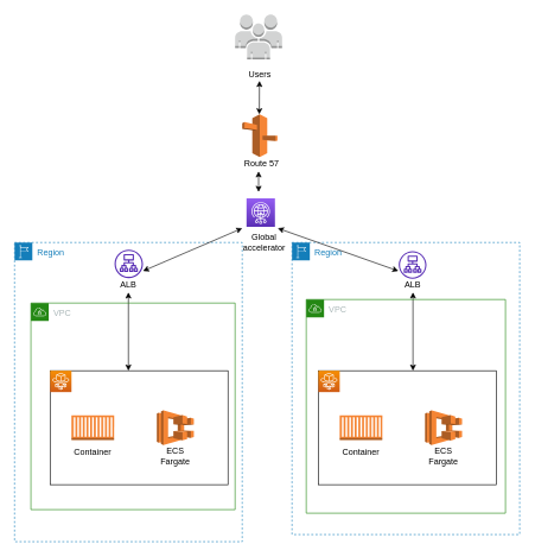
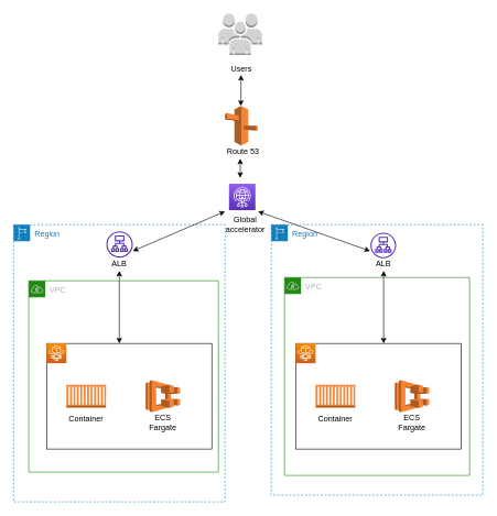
  <mxCell id="0" />
  <mxCell id="1" parent="0" />
  <mxCell id="2" value="" style="endArrow=classic;startArrow=classic;html=1;" parent="1" edge="1"><mxGeometry width="50" height="50" relative="1" as="geometry"><mxPoint x="180" y="520" as="sourcePoint" /><mxPoint x="180" y="410" as="targetPoint" /></mxGeometry></mxCell>
  <mxCell id="3" value="" style="endArrow=classic;startArrow=classic;html=1;" parent="1" edge="1"><mxGeometry width="50" height="50" relative="1" as="geometry"><mxPoint x="580" y="520" as="sourcePoint" /><mxPoint x="580" y="410" as="targetPoint" /></mxGeometry></mxCell>
  <mxCell id="4" value="Global accelerator" style="text;html=1;strokeColor=none;fillColor=none;align=center;verticalAlign=middle;whiteSpace=wrap;rounded=0;" parent="1" vertex="1"><mxGeometry x="326" y="329" width="90" height="20" as="geometry" /></mxCell>
  <mxCell id="5" value="ALB" style="text;html=1;strokeColor=none;fillColor=none;align=center;verticalAlign=middle;whiteSpace=wrap;rounded=0;" parent="1" vertex="1"><mxGeometry x="160" y="390" width="40" height="20" as="geometry" /></mxCell>
  <mxCell id="6" value="ALB" style="text;html=1;strokeColor=none;fillColor=none;align=center;verticalAlign=middle;whiteSpace=wrap;rounded=0;" parent="1" vertex="1"><mxGeometry x="560" y="390" width="40" height="20" as="geometry" /></mxCell>
  <mxCell id="7" value="Users&lt;br&gt;" style="text;html=1;strokeColor=none;fillColor=none;align=center;verticalAlign=middle;whiteSpace=wrap;rounded=0;" parent="1" vertex="1"><mxGeometry x="345" y="94" width="40" height="20" as="geometry" /></mxCell>
- <mxCell id="8" value="Route 57" style="text;html=1;strokeColor=none;fillColor=none;align=center;verticalAlign=middle;whiteSpace=wrap;rounded=0;" parent="1" vertex="1"><mxGeometry x="340" y="220" width="55" height="20" as="geometry" /></mxCell>
+ <mxCell id="8" value="Route 53" style="text;html=1;strokeColor=none;fillColor=none;align=center;verticalAlign=middle;whiteSpace=wrap;rounded=0;" parent="1" vertex="1"><mxGeometry x="340" y="220" width="55" height="20" as="geometry" /></mxCell>
  <mxCell id="9" value="Components" parent="0" />
  <mxCell id="10" value="Region" style="points=[[0,0],[0.25,0],[0.5,0],[0.75,0],[1,0],[1,0.25],[1,0.5],[1,0.75],[1,1],[0.75,1],[0.5,1],[0.25,1],[0,1],[0,0.75],[0,0.5],[0,0.25]];outlineConnect=0;gradientColor=none;html=1;whiteSpace=wrap;fontSize=12;fontStyle=0;shape=mxgraph.aws4.group;grIcon=mxgraph.aws4.group_region;strokeColor=#147EBA;fillColor=none;verticalAlign=top;align=left;spacingLeft=30;fontColor=#147EBA;dashed=1;" parent="9" vertex="1"><mxGeometry x="20" y="340" width="320" height="420" as="geometry" /></mxCell>
  <mxCell id="11" value="Region" style="points=[[0,0],[0.25,0],[0.5,0],[0.75,0],[1,0],[1,0.25],[1,0.5],[1,0.75],[1,1],[0.75,1],[0.5,1],[0.25,1],[0,1],[0,0.75],[0,0.5],[0,0.25]];outlineConnect=0;gradientColor=none;html=1;whiteSpace=wrap;fontSize=12;fontStyle=0;shape=mxgraph.aws4.group;grIcon=mxgraph.aws4.group_region;strokeColor=#147EBA;fillColor=none;verticalAlign=top;align=left;spacingLeft=30;fontColor=#147EBA;dashed=1;" parent="9" vertex="1"><mxGeometry x="410" y="340" width="320" height="410" as="geometry" /></mxCell>
  <mxCell id="12" value="VPC" style="points=[[0,0],[0.25,0],[0.5,0],[0.75,0],[1,0],[1,0.25],[1,0.5],[1,0.75],[1,1],[0.75,1],[0.5,1],[0.25,1],[0,1],[0,0.75],[0,0.5],[0,0.25]];outlineConnect=0;gradientColor=none;html=1;whiteSpace=wrap;fontSize=12;fontStyle=0;shape=mxgraph.aws4.group;grIcon=mxgraph.aws4.group_vpc;strokeColor=#248814;fillColor=none;verticalAlign=top;align=left;spacingLeft=30;fontColor=#AAB7B8;dashed=0;" parent="9" vertex="1"><mxGeometry x="43" y="425" width="287" height="290" as="geometry" /></mxCell>
  <mxCell id="13" value="VPC" style="points=[[0,0],[0.25,0],[0.5,0],[0.75,0],[1,0],[1,0.25],[1,0.5],[1,0.75],[1,1],[0.75,1],[0.5,1],[0.25,1],[0,1],[0,0.75],[0,0.5],[0,0.25]];outlineConnect=0;gradientColor=none;html=1;whiteSpace=wrap;fontSize=12;fontStyle=0;shape=mxgraph.aws4.group;grIcon=mxgraph.aws4.group_vpc;strokeColor=#248814;fillColor=none;verticalAlign=top;align=left;spacingLeft=30;fontColor=#AAB7B8;dashed=0;" parent="9" vertex="1"><mxGeometry x="430" y="420" width="280" height="300" as="geometry" /></mxCell>
  <mxCell id="14" value="" style="outlineConnect=0;fontColor=#232F3E;gradientColor=none;fillColor=#5A30B5;strokeColor=none;dashed=0;verticalLabelPosition=bottom;verticalAlign=top;align=center;html=1;fontSize=12;fontStyle=0;aspect=fixed;pointerEvents=1;shape=mxgraph.aws4.application_load_balancer;" parent="9" vertex="1"><mxGeometry x="160.5" y="350" width="40" height="40" as="geometry" /></mxCell>
  <mxCell id="15" value="" style="outlineConnect=0;fontColor=#232F3E;gradientColor=none;fillColor=#5A30B5;strokeColor=none;dashed=0;verticalLabelPosition=bottom;verticalAlign=top;align=center;html=1;fontSize=12;fontStyle=0;aspect=fixed;pointerEvents=1;shape=mxgraph.aws4.application_load_balancer;" parent="9" vertex="1"><mxGeometry x="560" y="352" width="39" height="39" as="geometry" /></mxCell>
  <mxCell id="16" value="" style="points=[[0,0,0],[0.25,0,0],[0.5,0,0],[0.75,0,0],[1,0,0],[0,1,0],[0.25,1,0],[0.5,1,0],[0.75,1,0],[1,1,0],[0,0.25,0],[0,0.5,0],[0,0.75,0],[1,0.25,0],[1,0.5,0],[1,0.75,0]];outlineConnect=0;fontColor=#232F3E;gradientColor=#945DF2;gradientDirection=north;fillColor=#5A30B5;strokeColor=#ffffff;dashed=0;verticalLabelPosition=bottom;verticalAlign=top;align=center;html=1;fontSize=12;fontStyle=0;aspect=fixed;shape=mxgraph.aws4.resourceIcon;resIcon=mxgraph.aws4.global_accelerator;" parent="9" vertex="1"><mxGeometry x="346" y="278" width="40" height="40" as="geometry" /></mxCell>
  <mxCell id="17" value="" style="outlineConnect=0;dashed=0;verticalLabelPosition=bottom;verticalAlign=top;align=center;html=1;shape=mxgraph.aws3.route_53;fillColor=#F58536;gradientColor=none;" parent="9" vertex="1"><mxGeometry x="340" y="160" width="49.47" height="60" as="geometry" /></mxCell>
  <mxCell id="18" value="" style="outlineConnect=0;dashed=0;verticalLabelPosition=bottom;verticalAlign=top;align=center;html=1;shape=mxgraph.aws3.users;fillColor=#D2D3D3;gradientColor=none;" parent="9" vertex="1"><mxGeometry x="330" y="20" width="66" height="63" as="geometry" /></mxCell>
  <mxCell id="19" value="" style="endArrow=classic;startArrow=classic;html=1;" parent="9" edge="1"><mxGeometry width="50" height="50" relative="1" as="geometry"><mxPoint x="200.5" y="380" as="sourcePoint" /><mxPoint x="340" y="320" as="targetPoint" /></mxGeometry></mxCell>
  <mxCell id="20" value="" style="endArrow=classic;startArrow=classic;html=1;" parent="9" edge="1"><mxGeometry width="50" height="50" relative="1" as="geometry"><mxPoint x="390" y="320" as="sourcePoint" /><mxPoint x="559.5" y="380" as="targetPoint" /></mxGeometry></mxCell>
  <mxCell id="21" value="" style="endArrow=classic;startArrow=classic;html=1;" parent="9" edge="1"><mxGeometry width="50" height="50" relative="1" as="geometry"><mxPoint x="364" y="160" as="sourcePoint" /><mxPoint x="364.23" y="113" as="targetPoint" /></mxGeometry></mxCell>
  <mxCell id="22" value="ECS" parent="0" />
  <mxCell id="23" value="" style="rounded=0;whiteSpace=wrap;html=1;" parent="22" vertex="1"><mxGeometry x="70" y="520" width="250" height="160" as="geometry" /></mxCell>
  <mxCell id="24" value="" style="outlineConnect=0;dashed=0;verticalLabelPosition=bottom;verticalAlign=top;align=center;html=1;shape=mxgraph.aws3.ec2_compute_container;fillColor=#F58534;gradientColor=none;" parent="22" vertex="1"><mxGeometry x="100" y="582.75" width="60" height="34.5" as="geometry" /></mxCell>
  <mxCell id="25" value="" style="outlineConnect=0;dashed=0;verticalLabelPosition=bottom;verticalAlign=top;align=center;html=1;shape=mxgraph.aws3.ecs;fillColor=#F58534;gradientColor=none;" parent="22" vertex="1"><mxGeometry x="220" y="575.63" width="52" height="48.75" as="geometry" /></mxCell>
  <mxCell id="26" value="" style="points=[[0,0,0],[0.25,0,0],[0.5,0,0],[0.75,0,0],[1,0,0],[0,1,0],[0.25,1,0],[0.5,1,0],[0.75,1,0],[1,1,0],[0,0.25,0],[0,0.5,0],[0,0.75,0],[1,0.25,0],[1,0.5,0],[1,0.75,0]];outlineConnect=0;fontColor=#232F3E;gradientColor=#F78E04;gradientDirection=north;fillColor=#D05C17;strokeColor=#ffffff;dashed=0;verticalLabelPosition=bottom;verticalAlign=top;align=center;html=1;fontSize=12;fontStyle=0;aspect=fixed;shape=mxgraph.aws4.resourceIcon;resIcon=mxgraph.aws4.fargate;" parent="22" vertex="1"><mxGeometry x="70" y="520" width="30" height="30" as="geometry" /></mxCell>
  <mxCell id="27" value="" style="rounded=0;whiteSpace=wrap;html=1;" parent="22" vertex="1"><mxGeometry x="447" y="520.01" width="250" height="160" as="geometry" /></mxCell>
  <mxCell id="28" value="" style="outlineConnect=0;dashed=0;verticalLabelPosition=bottom;verticalAlign=top;align=center;html=1;shape=mxgraph.aws3.ec2_compute_container;fillColor=#F58534;gradientColor=none;" parent="22" vertex="1"><mxGeometry x="477" y="582.76" width="60" height="34.5" as="geometry" /></mxCell>
  <mxCell id="29" value="" style="outlineConnect=0;dashed=0;verticalLabelPosition=bottom;verticalAlign=top;align=center;html=1;shape=mxgraph.aws3.ecs;fillColor=#F58534;gradientColor=none;" parent="22" vertex="1"><mxGeometry x="597" y="575.64" width="52" height="48.75" as="geometry" /></mxCell>
  <mxCell id="30" value="" style="points=[[0,0,0],[0.25,0,0],[0.5,0,0],[0.75,0,0],[1,0,0],[0,1,0],[0.25,1,0],[0.5,1,0],[0.75,1,0],[1,1,0],[0,0.25,0],[0,0.5,0],[0,0.75,0],[1,0.25,0],[1,0.5,0],[1,0.75,0]];outlineConnect=0;fontColor=#232F3E;gradientColor=#F78E04;gradientDirection=north;fillColor=#D05C17;strokeColor=#ffffff;dashed=0;verticalLabelPosition=bottom;verticalAlign=top;align=center;html=1;fontSize=12;fontStyle=0;aspect=fixed;shape=mxgraph.aws4.resourceIcon;resIcon=mxgraph.aws4.fargate;" parent="22" vertex="1"><mxGeometry x="447" y="520.01" width="30" height="30" as="geometry" /></mxCell>
  <mxCell id="31" value="" style="endArrow=classic;startArrow=classic;html=1;" parent="22" edge="1"><mxGeometry width="50" height="50" relative="1" as="geometry"><mxPoint x="363" y="269" as="sourcePoint" /><mxPoint x="363" y="240" as="targetPoint" /></mxGeometry></mxCell>
  <mxCell id="32" style="edgeStyle=orthogonalEdgeStyle;rounded=0;orthogonalLoop=1;jettySize=auto;html=1;exitX=0.5;exitY=1;exitDx=0;exitDy=0;" parent="22" source="13" target="13" edge="1"><mxGeometry relative="1" as="geometry" /></mxCell>
  <mxCell id="33" value="Container" style="text;html=1;strokeColor=none;fillColor=none;align=center;verticalAlign=middle;whiteSpace=wrap;rounded=0;" parent="22" vertex="1"><mxGeometry x="110" y="624" width="40" height="20" as="geometry" /></mxCell>
  <mxCell id="34" value="Container" style="text;html=1;strokeColor=none;fillColor=none;align=center;verticalAlign=middle;whiteSpace=wrap;rounded=0;" parent="22" vertex="1"><mxGeometry x="487" y="624.39" width="40" height="20" as="geometry" /></mxCell>
  <mxCell id="35" value="ECS Fargate" style="text;html=1;strokeColor=none;fillColor=none;align=center;verticalAlign=middle;whiteSpace=wrap;rounded=0;" parent="22" vertex="1"><mxGeometry x="226" y="630" width="40" height="20" as="geometry" /></mxCell>
  <mxCell id="36" value="ECS Fargate" style="text;html=1;strokeColor=none;fillColor=none;align=center;verticalAlign=middle;whiteSpace=wrap;rounded=0;" parent="22" vertex="1"><mxGeometry x="603" y="630" width="40" height="20" as="geometry" /></mxCell>
